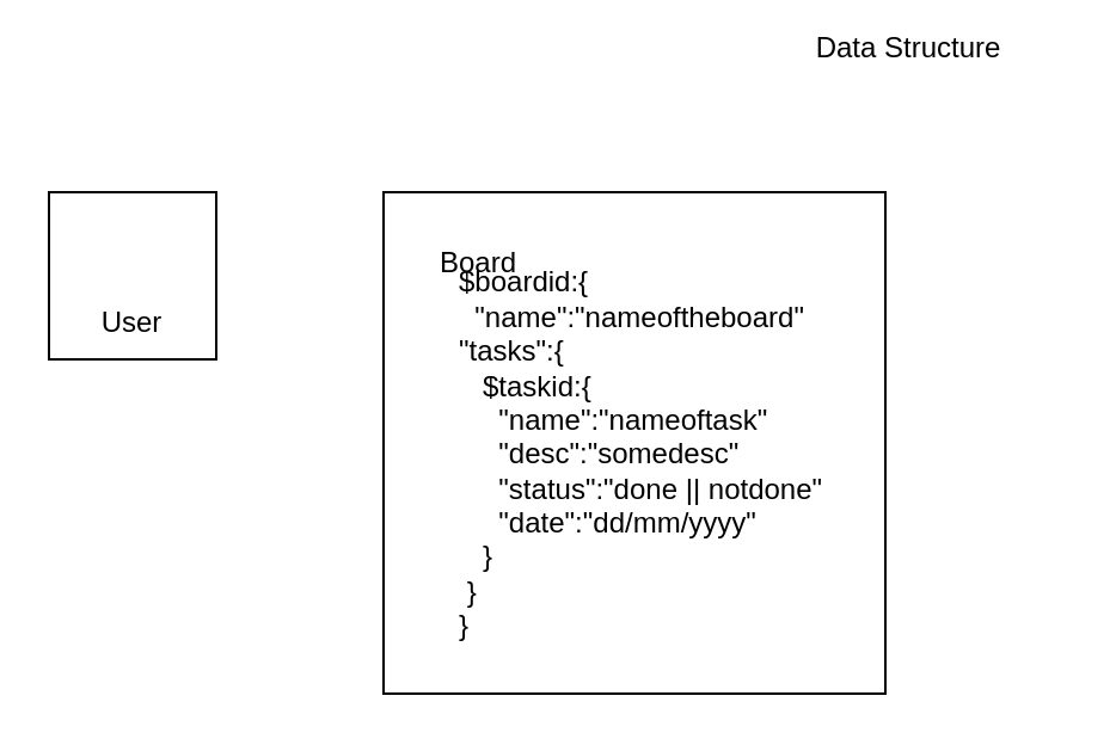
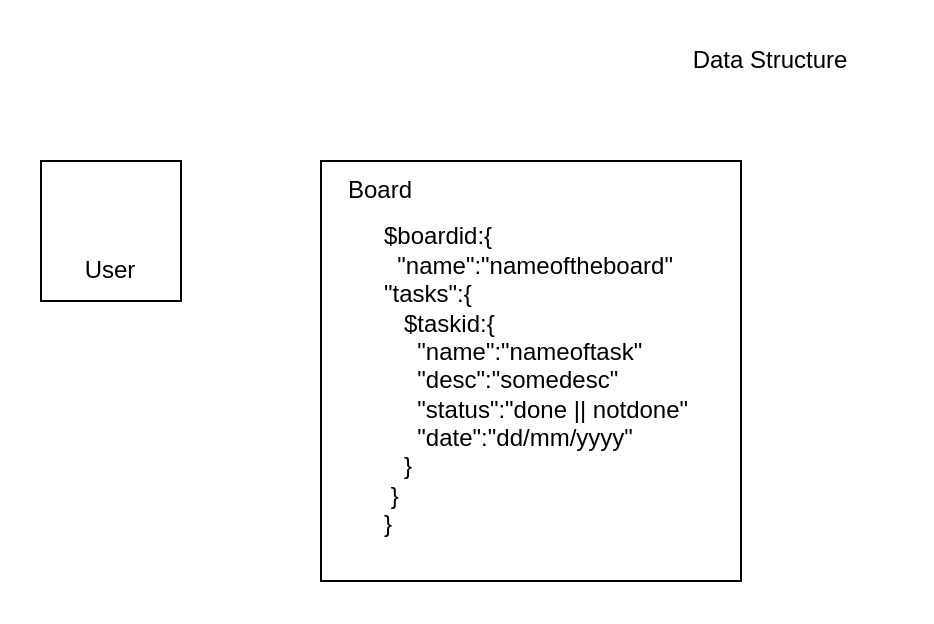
  <mxCell id="0" />
  <mxCell id="1" parent="0" />
  <mxCell id="2" value="" style="whiteSpace=wrap;html=1;aspect=fixed;" vertex="1" parent="1"><mxGeometry x="20" y="80" width="70" height="70" as="geometry" /></mxCell>
- <mxCell id="3" value="Data Structure" style="text;html=1;strokeColor=none;fillColor=none;align=center;verticalAlign=middle;whiteSpace=wrap;rounded=0;" vertex="1" parent="1"><mxGeometry x="320" y="10" width="120" height="20" as="geometry" /></mxCell>
+ <mxCell id="3" value="Data Structure" style="text;html=1;strokeColor=none;fillColor=none;align=center;verticalAlign=middle;whiteSpace=wrap;rounded=0;" vertex="1" parent="1"><mxGeometry x="325" y="20" width="120" height="20" as="geometry" /></mxCell>
  <mxCell id="4" value="User" style="text;html=1;strokeColor=none;fillColor=none;align=center;verticalAlign=middle;whiteSpace=wrap;rounded=0;" vertex="1" parent="1"><mxGeometry x="35" y="125" width="40" height="20" as="geometry" /></mxCell>
  <mxCell id="5" value="" style="verticalLabelPosition=bottom;verticalAlign=top;html=1;shape=mxgraph.basic.rect;fillColor2=none;strokeWidth=1;size=20;indent=5;" vertex="1" parent="1"><mxGeometry x="160" y="80" width="210" height="210" as="geometry" /></mxCell>
- <mxCell id="6" value="Board" style="text;html=1;strokeColor=none;fillColor=none;align=center;verticalAlign=middle;whiteSpace=wrap;rounded=0;" vertex="1" parent="1"><mxGeometry x="180" y="100" width="40" height="20" as="geometry" /></mxCell>
+ <mxCell id="6" value="Board" style="text;html=1;strokeColor=none;fillColor=none;align=center;verticalAlign=middle;whiteSpace=wrap;rounded=0;" vertex="1" parent="1"><mxGeometry x="170" y="85" width="40" height="20" as="geometry" /></mxCell>
  <mxCell id="7" value="$boardid:{&lt;br&gt;&amp;nbsp; &quot;name&quot;:&quot;nameoftheboard&quot;&lt;br&gt;&quot;tasks&quot;:{&lt;br&gt;&amp;nbsp; &amp;nbsp;$taskid:{&lt;br&gt;&amp;nbsp; &amp;nbsp; &amp;nbsp;&quot;name&quot;:&quot;nameoftask&quot;&lt;br&gt;&amp;nbsp; &amp;nbsp; &amp;nbsp;&quot;desc&quot;:&quot;somedesc&quot;&lt;br&gt;&amp;nbsp; &amp;nbsp; &amp;nbsp;&quot;status&quot;:&quot;done || notdone&quot;&lt;br&gt;&amp;nbsp; &amp;nbsp; &amp;nbsp;&quot;date&quot;:&quot;dd/mm/yyyy&quot;&lt;br&gt;&amp;nbsp; &amp;nbsp;}&lt;br&gt;&amp;nbsp;}&lt;br&gt;}" style="text;html=1;strokeColor=none;fillColor=none;align=left;verticalAlign=middle;whiteSpace=wrap;rounded=0;" vertex="1" parent="1"><mxGeometry x="190" y="150" width="180" height="80" as="geometry" /></mxCell>
